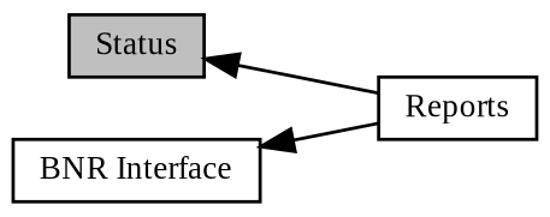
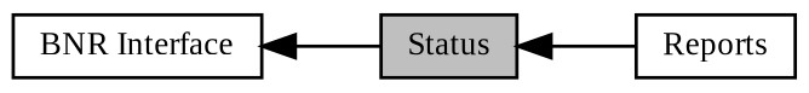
  digraph {
    fontname="Liberation Serif"
    rankdir=LR
    node [color=black fillcolor=white fontname="Liberation Serif" fontsize=10 shape=record style=filled]
    edge [dir=back fontname="Liberation Serif" fontsize=10 labelfontname=Helvetica labelfontsize=10 shape=plaintext style=solid]
    n1 [fillcolor=grey75 fontcolor=black height=0.2 label=Status width=0.4]
    n2 [height=0.2 label=Reports width=0.4]
    n3 [height=0.2 label="BNR Interface" width=0.4]
    n1 -> n2
-   n3 -> n2
+   n3 -> n1
  }
